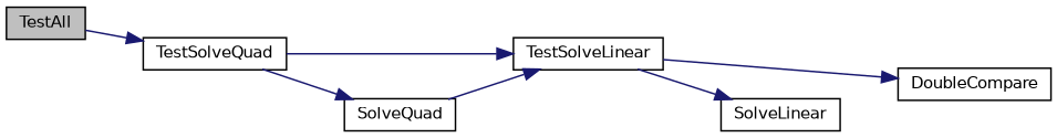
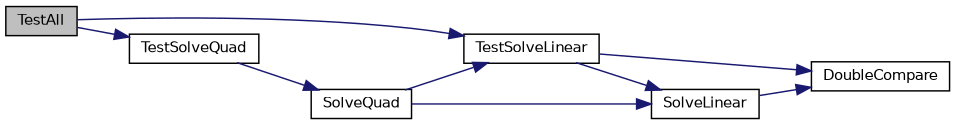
  digraph {
    rankdir=LR
    node [color=black fillcolor=white fontname=Helvetica fontsize=10 shape=record style=filled]
    edge [color=midnightblue fontname=Helvetica fontsize=10 labelfontname=Helvetica labelfontsize=10 style=solid]
    n1 [fillcolor=grey75 fontcolor=black height=0.2 label=TestAll width=0.4]
    n2 [height=0.2 label=TestSolveLinear width=0.4]
    n3 [height=0.2 label=TestSolveQuad width=0.4]
    n4 [height=0.2 label=DoubleCompare width=0.4]
    n5 [height=0.2 label=SolveLinear width=0.4]
    n6 [height=0.2 label=SolveQuad width=0.4]
-   n3 -> n2
+   n1 -> n2
    n1 -> n3
    n2 -> n4
    n2 -> n5
    n3 -> n6
+   n5 -> n4
    n6 -> n2
+   n6 -> n5
  }
